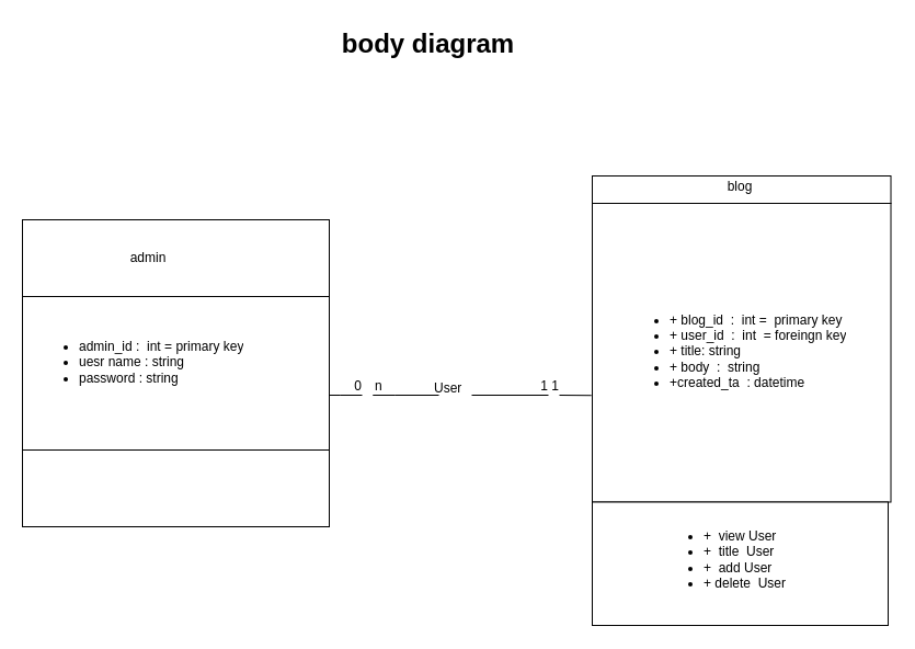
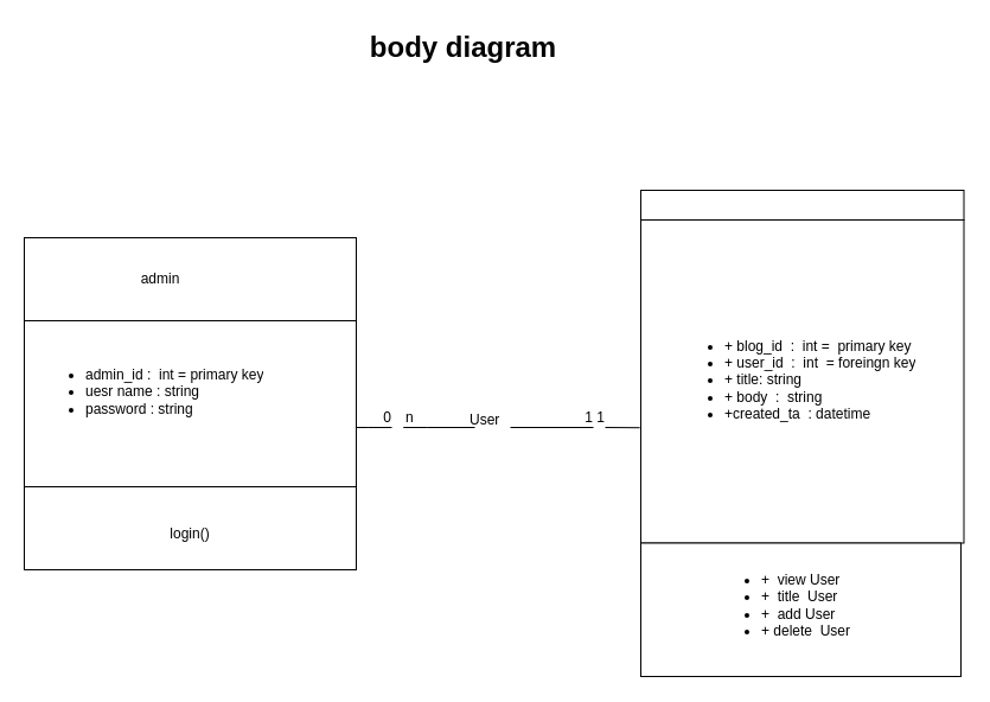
  <mxCell id="0" />
  <mxCell id="1" parent="0" />
  <mxCell id="2" value="" style="whiteSpace=wrap;html=1;aspect=fixed;" parent="1" vertex="1"><mxGeometry x="20" y="200" width="280" height="280" as="geometry" /></mxCell>
  <mxCell id="3" value="" style="endArrow=none;html=1;exitX=0;exitY=0.25;exitDx=0;exitDy=0;entryX=1;entryY=0.25;entryDx=0;entryDy=0;" parent="1" source="2" target="2" edge="1"><mxGeometry width="50" height="50" relative="1" as="geometry"><mxPoint x="490" y="340" as="sourcePoint" /><mxPoint x="540" y="290" as="targetPoint" /></mxGeometry></mxCell>
  <mxCell id="4" value="" style="endArrow=none;html=1;exitX=0;exitY=0.75;exitDx=0;exitDy=0;entryX=1;entryY=0.75;entryDx=0;entryDy=0;" parent="1" source="2" target="2" edge="1"><mxGeometry width="50" height="50" relative="1" as="geometry"><mxPoint x="490" y="340" as="sourcePoint" /><mxPoint x="540" y="290" as="targetPoint" /></mxGeometry></mxCell>
  <mxCell id="5" value="admin" style="text;html=1;strokeColor=none;fillColor=none;align=center;verticalAlign=middle;whiteSpace=wrap;rounded=0;" parent="1" vertex="1"><mxGeometry x="115" y="225" width="40" height="20" as="geometry" /></mxCell>
  <mxCell id="6" value="&lt;ul&gt;&lt;li&gt;&lt;span&gt;admin_id :&amp;nbsp; int = primary key&lt;/span&gt;&lt;br&gt;&lt;/li&gt;&lt;li&gt;uesr name : string&lt;/li&gt;&lt;li&gt;password : string&lt;/li&gt;&lt;/ul&gt;" style="text;strokeColor=none;fillColor=none;html=1;whiteSpace=wrap;verticalAlign=middle;overflow=hidden;" parent="1" vertex="1"><mxGeometry x="30" y="290" width="260" height="80" as="geometry" /></mxCell>
+ <mxCell id="7" value="login()" style="text;html=1;strokeColor=none;fillColor=none;align=center;verticalAlign=middle;whiteSpace=wrap;rounded=0;" parent="1" vertex="1"><mxGeometry x="140" y="440" width="40" height="20" as="geometry" /></mxCell>
  <mxCell id="8" value="" style="endArrow=none;html=1;rounded=0;" parent="1" edge="1"><mxGeometry relative="1" as="geometry"><mxPoint x="310" y="360" as="sourcePoint" /><mxPoint x="330" y="360" as="targetPoint" /><Array as="points"><mxPoint x="300" y="360" /><mxPoint x="310" y="360" /></Array></mxGeometry></mxCell>
  <mxCell id="9" value="0" style="resizable=0;html=1;align=right;verticalAlign=bottom;" parent="8" connectable="0" vertex="1"><mxGeometry x="1" relative="1" as="geometry" /></mxCell>
  <mxCell id="10" value="" style="endArrow=none;html=1;rounded=0;entryX=0.2;entryY=0.667;entryDx=0;entryDy=0;entryPerimeter=0;" parent="1" target="13" edge="1"><mxGeometry relative="1" as="geometry"><mxPoint x="360" y="360" as="sourcePoint" /><mxPoint x="370" y="360" as="targetPoint" /><Array as="points"><mxPoint x="340" y="360" /><mxPoint x="360" y="360" /></Array></mxGeometry></mxCell>
  <mxCell id="11" value="n" style="resizable=0;html=1;align=left;verticalAlign=bottom;" parent="10" connectable="0" vertex="1"><mxGeometry x="-1" relative="1" as="geometry"><mxPoint x="-20" as="offset" /></mxGeometry></mxCell>
  <mxCell id="12" value="" style="resizable=0;html=1;align=right;verticalAlign=bottom;" parent="10" connectable="0" vertex="1"><mxGeometry x="1" relative="1" as="geometry" /></mxCell>
  <mxCell id="13" value="User" style="text;strokeColor=none;fillColor=none;spacingLeft=4;spacingRight=4;overflow=hidden;rotatable=0;points=[[0,0.5],[1,0.5]];portConstraint=eastwest;fontSize=12;" parent="1" vertex="1"><mxGeometry x="390" y="340" width="50" height="30" as="geometry" /></mxCell>
  <mxCell id="14" value="" style="endArrow=none;html=1;rounded=0;exitX=0.8;exitY=0.667;exitDx=0;exitDy=0;exitPerimeter=0;" parent="1" source="13" edge="1"><mxGeometry relative="1" as="geometry"><mxPoint x="460" y="360" as="sourcePoint" /><mxPoint x="500" y="360" as="targetPoint" /></mxGeometry></mxCell>
  <mxCell id="15" value="body diagram" style="text;strokeColor=none;fillColor=none;html=1;fontSize=24;fontStyle=1;verticalAlign=middle;align=center;" parent="1" vertex="1"><mxGeometry x="340" y="20" width="100" height="40" as="geometry" /></mxCell>
  <mxCell id="16" value="" style="rounded=0;whiteSpace=wrap;html=1;" vertex="1" parent="1"><mxGeometry x="540" y="160" width="272.5" height="25" as="geometry" /></mxCell>
  <mxCell id="17" value="" style="whiteSpace=wrap;html=1;aspect=fixed;" vertex="1" parent="1"><mxGeometry x="540" y="185" width="272.5" height="272.5" as="geometry" /></mxCell>
  <mxCell id="18" value="" style="rounded=0;whiteSpace=wrap;html=1;" vertex="1" parent="1"><mxGeometry x="540" y="457.5" width="270" height="112.5" as="geometry" /></mxCell>
- <mxCell id="19" value="blog" style="text;html=1;strokeColor=none;fillColor=none;align=center;verticalAlign=middle;whiteSpace=wrap;rounded=0;" vertex="1" parent="1"><mxGeometry x="655" y="160" width="40" height="20" as="geometry" /></mxCell>
  <mxCell id="20" value="&lt;ul&gt;&lt;li&gt;&lt;span&gt;+ blog_id&amp;nbsp; :&amp;nbsp; int =&amp;nbsp; primary key&lt;/span&gt;&lt;br&gt;&lt;/li&gt;&lt;li&gt;+ user_id&amp;nbsp; :&amp;nbsp; int&amp;nbsp; = foreingn key&lt;/li&gt;&lt;li&gt;+ title: string&lt;/li&gt;&lt;li&gt;+ body&amp;nbsp; :&amp;nbsp; string&lt;/li&gt;&lt;li&gt;+created_ta&amp;nbsp; : datetime&lt;/li&gt;&lt;/ul&gt;" style="text;strokeColor=none;fillColor=none;html=1;whiteSpace=wrap;verticalAlign=middle;overflow=hidden;" vertex="1" parent="1"><mxGeometry x="568.75" y="200" width="215" height="240" as="geometry" /></mxCell>
  <mxCell id="21" value="&lt;ul&gt;&lt;li&gt;&lt;span&gt;+&amp;nbsp; view User&lt;/span&gt;&lt;br&gt;&lt;/li&gt;&lt;li&gt;+&amp;nbsp; title&amp;nbsp; User&lt;/li&gt;&lt;li&gt;+&amp;nbsp; add User&lt;/li&gt;&lt;li&gt;&lt;span&gt;+ delete&amp;nbsp; User&lt;/span&gt;&lt;br&gt;&lt;/li&gt;&lt;/ul&gt;" style="text;strokeColor=none;fillColor=none;html=1;whiteSpace=wrap;verticalAlign=middle;overflow=hidden;" vertex="1" parent="1"><mxGeometry x="600" y="460" width="150" height="100" as="geometry" /></mxCell>
  <mxCell id="22" value="1" style="resizable=0;html=1;align=right;verticalAlign=bottom;" connectable="0" vertex="1" parent="1"><mxGeometry x="500" y="360" as="geometry" /></mxCell>
  <mxCell id="23" value="" style="endArrow=none;html=1;rounded=0;exitX=-0.003;exitY=0.643;exitDx=0;exitDy=0;exitPerimeter=0;" edge="1" parent="1" source="17"><mxGeometry relative="1" as="geometry"><mxPoint x="320" y="360" as="sourcePoint" /><mxPoint x="510" y="360" as="targetPoint" /></mxGeometry></mxCell>
  <mxCell id="24" value="1" style="resizable=0;html=1;align=right;verticalAlign=bottom;" connectable="0" vertex="1" parent="23"><mxGeometry x="1" relative="1" as="geometry" /></mxCell>
